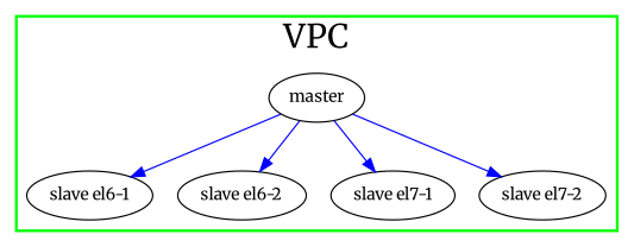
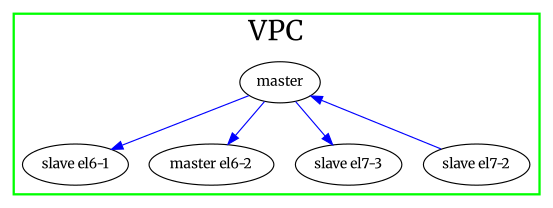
  digraph {
    clusterrank=local
    color=green
    fontname=Merriweather
    fontsize=24
    rankdir=TB
    style=bold
    node [fillcolor=white fontname=Merriweather fontsize=12 shape=ellipse style=filled]
    edge [color=blue fontname=Merriweather]
    master
    n2 [label="slave el6-1"]
-   n3 [label="slave el6-2"]
-   n4 [label="slave el7-1"]
+   n3 [label="master el6-2"]
+   n4 [label="slave el7-3"]
    n5 [label="slave el7-2"]
    subgraph sub_1 {
      master
      n2
      n3
      n4
      n5
    }
    subgraph cluster_2 {
      label=VPC
      master
      subgraph sub_3 {
        label=VPC
        rank=same
        n2
        n3
        n4
        n5
      }
    }
    master -> n2
    master -> n3
    master -> n4
-   master -> n5
+   n5 -> master
  }
